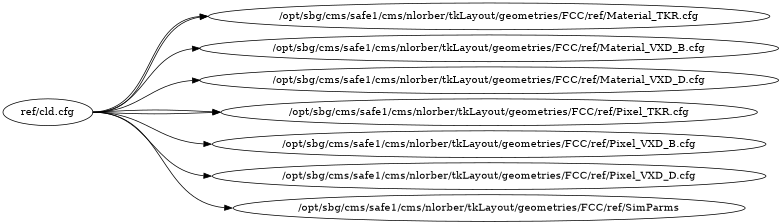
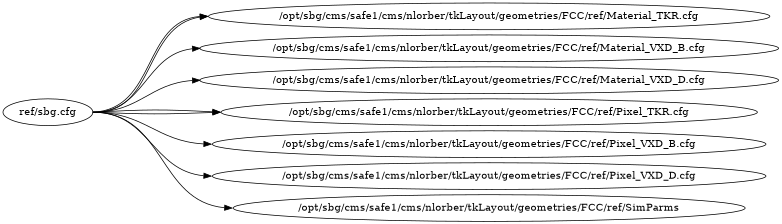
  digraph {
    nodesep=0.1
    rankdir=LR
    ranksep=2
    edge [headport=w tailport=e]
    n1 [label="/opt/sbg/cms/safe1/cms/nlorber/tkLayout/geometries/FCC/ref/Material_TKR.cfg"]
    n2 [label="/opt/sbg/cms/safe1/cms/nlorber/tkLayout/geometries/FCC/ref/Material_VXD_B.cfg"]
    n3 [label="/opt/sbg/cms/safe1/cms/nlorber/tkLayout/geometries/FCC/ref/Material_VXD_D.cfg"]
    n4 [label="/opt/sbg/cms/safe1/cms/nlorber/tkLayout/geometries/FCC/ref/Pixel_TKR.cfg"]
    n5 [label="/opt/sbg/cms/safe1/cms/nlorber/tkLayout/geometries/FCC/ref/Pixel_VXD_B.cfg"]
    n6 [label="/opt/sbg/cms/safe1/cms/nlorber/tkLayout/geometries/FCC/ref/Pixel_VXD_D.cfg"]
    n7 [label="/opt/sbg/cms/safe1/cms/nlorber/tkLayout/geometries/FCC/ref/SimParms"]
-   n8 [label="ref/cld.cfg"]
+   n8 [label="ref/sbg.cfg"]
    n8 -> n1
    n8 -> n1
    n8 -> n2
    n8 -> n3
    n8 -> n4
    n8 -> n4
    n8 -> n5
    n8 -> n6
    n8 -> n7
  }
